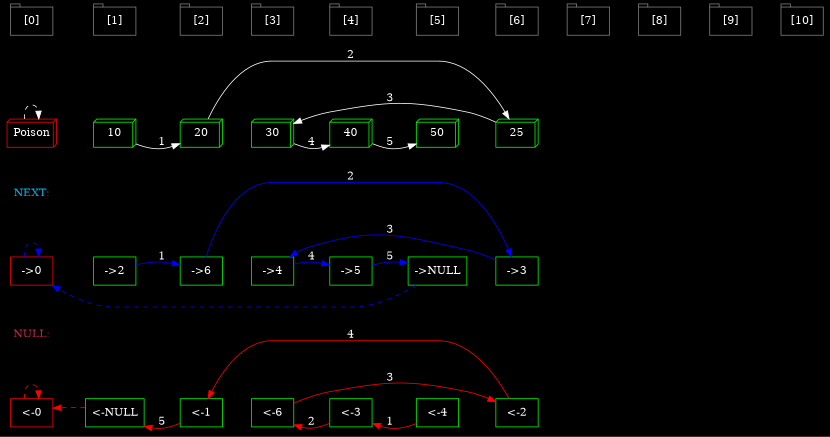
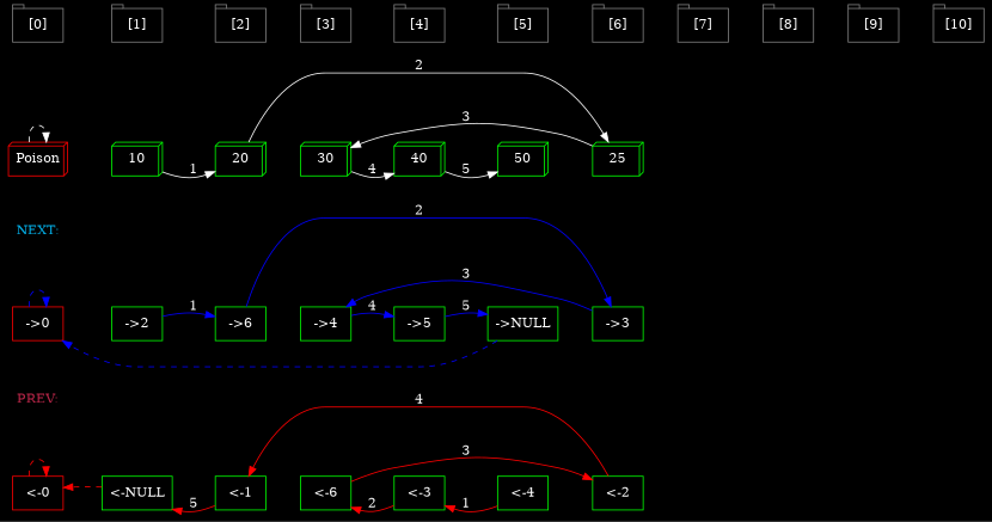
  digraph {
    bgcolor="#000000"
    rankdir=LR
    node [color=green fontcolor=white shape=polygon]
    edge [style=invis weight=400]
    "[0]" [color="#818181" shape=tab]
    Poison [color=red shape=box3d]
    "[1]" [color="#818181" shape=tab]
    10 [shape=box3d]
    "[2]" [color="#818181" shape=tab]
    20 [shape=box3d]
    "[3]" [color="#818181" shape=tab]
    30 [shape=box3d]
    "[4]" [color="#818181" shape=tab]
    40 [shape=box3d]
    "[5]" [color="#818181" shape=tab]
    50 [shape=box3d]
    "[6]" [color="#818181" shape=tab]
    25 [shape=box3d]
    "NEXT:" [fontcolor="#03afe8" shape=none]
    "->0" [color=red]
    "->2"
    "->6"
    "->4"
    "->5"
    "->NULL"
    "->3"
-   "PREV:" [fontcolor="#bb2649" shape=none label="NULL:"]
+   "PREV:" [fontcolor="#bb2649" shape=none]
    "<-0" [color=red]
    "<-NULL"
    "<-1"
    "<-6"
    "<-3"
    "<-4"
    "<-2"
    "[7]" [color="#818181" shape=tab]
    "[8]" [color="#818181" shape=tab]
    "[9]" [color="#818181" shape=tab]
    "[10]" [color="#818181" shape=tab]
    subgraph sub_1 {
      rank=same
      "[0]"
      Poison
    }
    subgraph sub_2 {
      rank=same
      "[1]"
      10
    }
    subgraph sub_3 {
      rank=same
      "[2]"
      20
    }
    subgraph sub_4 {
      rank=same
      "[3]"
      30
    }
    subgraph sub_5 {
      rank=same
      "[4]"
      40
    }
    subgraph sub_6 {
      rank=same
      "[5]"
      50
    }
    subgraph sub_7 {
      rank=same
      "[6]"
      25
    }
    subgraph sub_8 {
      rank=same
      "[0]"
      "NEXT:"
    }
    subgraph sub_9 {
      rank=same
      "[0]"
      "->0"
    }
    subgraph sub_10 {
      rank=same
      "[1]"
      "->2"
    }
    subgraph sub_11 {
      rank=same
      "[2]"
      "->6"
    }
    subgraph sub_12 {
      rank=same
      "[3]"
      "->4"
    }
    subgraph sub_13 {
      rank=same
      "[4]"
      "->5"
    }
    subgraph sub_14 {
      rank=same
      "[5]"
      "->NULL"
    }
    subgraph sub_15 {
      rank=same
      "[6]"
      "->3"
    }
    subgraph sub_16 {
      rank=same
      "[0]"
      "PREV:"
    }
    subgraph sub_17 {
      rank=same
      "[0]"
      "<-0"
    }
    subgraph sub_18 {
      rank=same
      "[1]"
      "<-NULL"
    }
    subgraph sub_19 {
      rank=same
      "[2]"
      "<-1"
    }
    subgraph sub_20 {
      rank=same
      "[3]"
      "<-6"
    }
    subgraph sub_21 {
      rank=same
      "[4]"
      "<-3"
    }
    subgraph sub_22 {
      rank=same
      "[5]"
      "<-4"
    }
    subgraph sub_23 {
      rank=same
      "[6]"
      "<-2"
    }
    "[0]" -> Poison [weight=""]
    "[0]" -> "[1]"
    Poison -> Poison [color=white style=dashed weight=""]
    Poison -> 10
    Poison -> "NEXT:" [weight=""]
    "[1]" -> "[2]"
    10 -> 20
    10 -> 20 [color=white fontcolor=white label=1 style="" weight=""]
    "[2]" -> "[3]"
    20 -> 30
    20 -> 25 [color=white fontcolor=white label=2 style="" weight=""]
    "[3]" -> "[4]"
    30 -> 40
    30 -> 40 [color=white fontcolor=white label=4 style="" weight=""]
    "[4]" -> "[5]"
    40 -> 50
    40 -> 50 [color=white fontcolor=white label=5 style="" weight=""]
    "[5]" -> "[6]"
    50 -> 25
    "[6]" -> "[7]"
    25 -> 30 [color=white fontcolor=white label=3 style="" weight=""]
    "NEXT:" -> "->0" [weight=""]
    "->0" -> "->0" [color=blue style=dashed weight=""]
    "->0" -> "->2"
    "->0" -> "PREV:" [weight=""]
    "->2" -> "->6"
    "->2" -> "->6" [color=blue fontcolor=white label=1 style="" weight=""]
    "->6" -> "->4"
    "->6" -> "->3" [color=blue fontcolor=white label=2 style="" weight=""]
    "->4" -> "->5"
    "->4" -> "->5" [color=blue fontcolor=white label=4 style="" weight=""]
    "->5" -> "->NULL"
    "->5" -> "->NULL" [color=blue fontcolor=white label=5 style="" weight=""]
    "->NULL" -> "->0" [color=blue style=dashed weight=""]
    "->NULL" -> "->3"
    "->3" -> "->4" [color=blue fontcolor=white label=3 style="" weight=""]
    "PREV:" -> "<-0" [weight=""]
    "<-0" -> "<-0" [color=red style=dashed weight=""]
    "<-0" -> "<-NULL"
    "<-NULL" -> "<-0" [color=red style=dashed weight=""]
    "<-NULL" -> "<-1"
    "<-1" -> "<-NULL" [color=red fontcolor=white label=5 style="" weight=""]
    "<-1" -> "<-6"
    "<-6" -> "<-3"
    "<-6" -> "<-2" [color=red fontcolor=white label=3 style="" weight=""]
    "<-3" -> "<-6" [color=red fontcolor=white label=2 style="" weight=""]
    "<-3" -> "<-4"
    "<-4" -> "<-3" [color=red fontcolor=white label=1 style="" weight=""]
    "<-4" -> "<-2"
    "<-2" -> "<-1" [color=red fontcolor=white label=4 style="" weight=""]
    "[7]" -> "[8]"
    "[8]" -> "[9]"
    "[9]" -> "[10]"
  }
